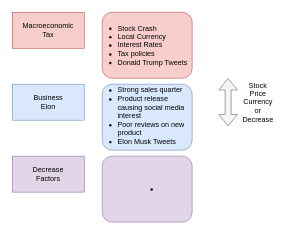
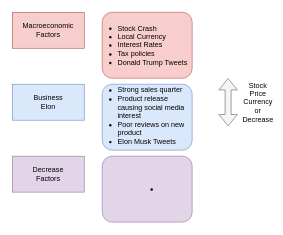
  <mxCell id="0" />
  <mxCell id="1" parent="0" />
  <mxCell id="2" value="" style="shape=flexArrow;endArrow=classic;startArrow=classic;html=1;fillColor=#f5f5f5;strokeColor=#666666;" edge="1" parent="1"><mxGeometry width="50" height="50" relative="1" as="geometry"><mxPoint x="380" y="210" as="sourcePoint" /><mxPoint x="380" y="130" as="targetPoint" /></mxGeometry></mxCell>
  <mxCell id="3" value="Stock Price Currency or Decrease&lt;br&gt;" style="text;html=1;strokeColor=none;fillColor=none;align=center;verticalAlign=middle;whiteSpace=wrap;rounded=0;" vertex="1" parent="1"><mxGeometry x="410" y="160" width="40" height="20" as="geometry" /></mxCell>
  <mxCell id="4" value="" style="group;fillColor=#f8cecc;strokeColor=#b85450;" vertex="1" connectable="0" parent="1"><mxGeometry x="20" y="20" width="120" height="60" as="geometry" /></mxCell>
  <mxCell id="5" value="" style="group" vertex="1" connectable="0" parent="1"><mxGeometry x="20" y="140" width="120" height="60" as="geometry" /></mxCell>
  <mxCell id="6" value="" style="rounded=0;whiteSpace=wrap;html=1;fillColor=#dae8fc;strokeColor=#6c8ebf;" vertex="1" parent="5"><mxGeometry width="120" height="60" as="geometry" /></mxCell>
  <mxCell id="7" value="Business&lt;br&gt;Elon" style="text;html=1;strokeColor=none;fillColor=none;align=center;verticalAlign=middle;whiteSpace=wrap;rounded=0;" vertex="1" parent="5"><mxGeometry x="40" y="20" width="40" height="20" as="geometry" /></mxCell>
  <mxCell id="8" value="" style="group;fillColor=#e1d5e7;strokeColor=#9673a6;" vertex="1" connectable="0" parent="1"><mxGeometry x="20" y="260" width="120" height="60" as="geometry" /></mxCell>
  <mxCell id="9" value="Decrease Factors" style="text;html=1;strokeColor=none;fillColor=none;align=center;verticalAlign=middle;whiteSpace=wrap;rounded=0;" vertex="1" parent="8"><mxGeometry x="40" y="20" width="40" height="20" as="geometry" /></mxCell>
  <mxCell id="10" value="&lt;ul&gt;&lt;li&gt;Stock Crash&lt;/li&gt;&lt;li&gt;Local Currency&lt;/li&gt;&lt;li&gt;Interest Rates&lt;/li&gt;&lt;li&gt;Tax policies&lt;/li&gt;&lt;li&gt;Donald Trump Tweets&lt;/li&gt;&lt;/ul&gt;" style="rounded=1;whiteSpace=wrap;html=1;fillColor=#f8cecc;strokeColor=#b85450;align=left;spacingLeft=-16;" vertex="1" parent="1"><mxGeometry x="170" y="20" width="150" height="110" as="geometry" /></mxCell>
  <mxCell id="11" value="&lt;ul&gt;&lt;li&gt;Strong sales quarter&lt;/li&gt;&lt;li&gt;Product release causing social media interest&lt;/li&gt;&lt;li&gt;Poor reviews on new product&lt;/li&gt;&lt;li&gt;Elon Musk Tweets&lt;/li&gt;&lt;/ul&gt;" style="rounded=1;whiteSpace=wrap;html=1;fillColor=#dae8fc;strokeColor=#6c8ebf;align=left;verticalAlign=middle;spacingLeft=-16;spacingTop=-5;" vertex="1" parent="1"><mxGeometry x="170" y="140" width="150" height="110" as="geometry" /></mxCell>
  <mxCell id="12" value="&lt;ul&gt;&lt;li&gt;&lt;br&gt;&lt;/li&gt;&lt;/ul&gt;" style="rounded=1;whiteSpace=wrap;html=1;fillColor=#e1d5e7;strokeColor=#9673a6;" vertex="1" parent="1"><mxGeometry x="170" y="260" width="150" height="110" as="geometry" /></mxCell>
- <mxCell id="13" value="Macroeconomic Tax" style="text;html=1;strokeColor=none;fillColor=none;align=center;verticalAlign=middle;whiteSpace=wrap;rounded=0;" vertex="1" parent="1"><mxGeometry x="60" y="40" width="40" height="20" as="geometry" /></mxCell>
+ <mxCell id="13" value="Macroeconomic Factors" style="text;html=1;strokeColor=none;fillColor=none;align=center;verticalAlign=middle;whiteSpace=wrap;rounded=0;" vertex="1" parent="1"><mxGeometry x="60" y="40" width="40" height="20" as="geometry" /></mxCell>
